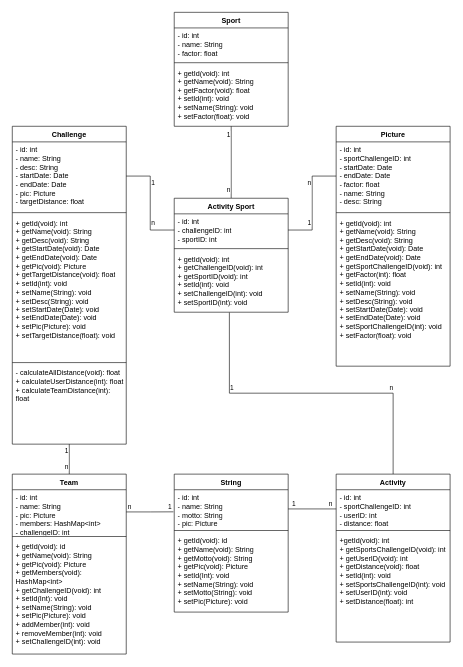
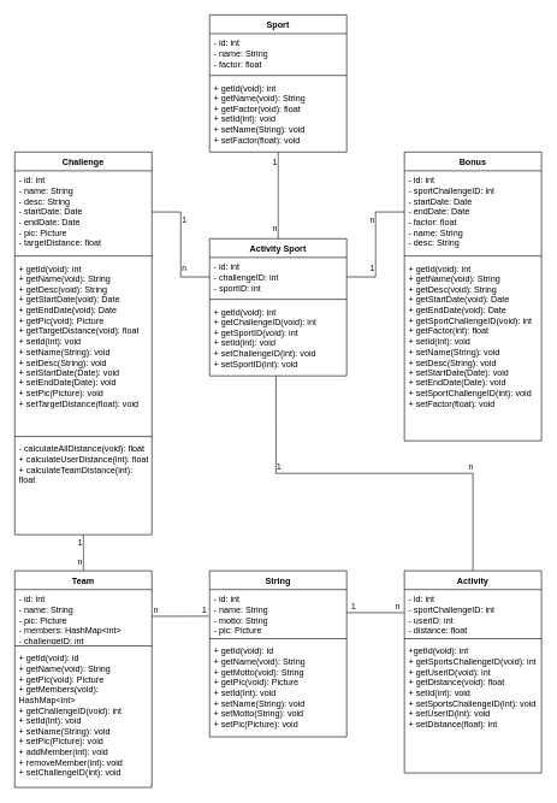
  <mxCell id="0" />
  <mxCell id="1" parent="0" />
  <mxCell id="2" value="&lt;div&gt;1&lt;/div&gt;&lt;div&gt;&lt;br&gt;&lt;/div&gt;&lt;div&gt;&lt;br&gt;&lt;/div&gt;&lt;div&gt;&lt;br&gt;&lt;/div&gt;&lt;div&gt;&lt;br&gt;&lt;/div&gt;&lt;div&gt;&lt;br&gt;&lt;/div&gt;&lt;div&gt;&lt;br&gt;&lt;/div&gt;&lt;div&gt;n&lt;br&gt;&lt;/div&gt;" style="edgeStyle=orthogonalEdgeStyle;rounded=0;orthogonalLoop=1;jettySize=auto;html=1;endArrow=none;endFill=0;labelPosition=left;verticalLabelPosition=middle;align=right;verticalAlign=middle;" edge="1" parent="1" source="3" target="7"><mxGeometry relative="1" as="geometry" /></mxCell>
  <mxCell id="3" value="Sport" style="swimlane;fontStyle=1;align=center;verticalAlign=top;childLayout=stackLayout;horizontal=1;startSize=26;horizontalStack=0;resizeParent=1;resizeParentMax=0;resizeLast=0;collapsible=1;marginBottom=0;whiteSpace=wrap;html=1;" vertex="1" parent="1"><mxGeometry x="290" y="20" width="190" height="190" as="geometry"><mxRectangle x="310" y="30" width="90" height="30" as="alternateBounds" /></mxGeometry></mxCell>
  <mxCell id="4" value="&lt;div&gt;- id: int&lt;br&gt;&lt;/div&gt;&lt;div&gt;- name: String&lt;/div&gt;&lt;div&gt;&lt;div&gt;- factor: float&lt;br&gt;&lt;/div&gt;&lt;/div&gt;" style="text;strokeColor=none;fillColor=none;align=left;verticalAlign=top;spacingLeft=4;spacingRight=4;overflow=hidden;rotatable=0;points=[[0,0.5],[1,0.5]];portConstraint=eastwest;whiteSpace=wrap;html=1;" vertex="1" parent="3"><mxGeometry y="26" width="190" height="54" as="geometry" /></mxCell>
  <mxCell id="5" value="" style="line;strokeWidth=1;fillColor=none;align=left;verticalAlign=middle;spacingTop=-1;spacingLeft=3;spacingRight=3;rotatable=0;labelPosition=right;points=[];portConstraint=eastwest;strokeColor=inherit;" vertex="1" parent="3"><mxGeometry y="80" width="190" height="8" as="geometry" /></mxCell>
  <mxCell id="6" value="&lt;div&gt;+ getId(void): int&lt;br&gt;&lt;/div&gt;&lt;div&gt;+ getName(void): String&lt;/div&gt;&lt;div&gt;+ getFactor(void): float&lt;/div&gt;&lt;div&gt;+ setId(int): void&lt;br&gt;&lt;/div&gt;&lt;div&gt;+ setName(String): void&lt;/div&gt;&lt;div&gt;+ setFactor(float): void&lt;br&gt;&lt;/div&gt;" style="text;strokeColor=none;fillColor=none;align=left;verticalAlign=top;spacingLeft=4;spacingRight=4;overflow=hidden;rotatable=0;points=[[0,0.5],[1,0.5]];portConstraint=eastwest;whiteSpace=wrap;html=1;" vertex="1" parent="3"><mxGeometry y="88" width="190" height="102" as="geometry" /></mxCell>
  <mxCell id="7" value="Activity Sport" style="swimlane;fontStyle=1;align=center;verticalAlign=top;childLayout=stackLayout;horizontal=1;startSize=26;horizontalStack=0;resizeParent=1;resizeParentMax=0;resizeLast=0;collapsible=1;marginBottom=0;whiteSpace=wrap;html=1;" vertex="1" parent="1"><mxGeometry x="290" y="330" width="190" height="190" as="geometry" /></mxCell>
  <mxCell id="8" value="&lt;div&gt;- id: int&lt;/div&gt;&lt;div&gt;- challengeID: int&lt;/div&gt;&lt;div&gt;- sportID: int&lt;br&gt;&lt;/div&gt;" style="text;strokeColor=none;fillColor=none;align=left;verticalAlign=top;spacingLeft=4;spacingRight=4;overflow=hidden;rotatable=0;points=[[0,0.5],[1,0.5]];portConstraint=eastwest;whiteSpace=wrap;html=1;" vertex="1" parent="7"><mxGeometry y="26" width="190" height="54" as="geometry" /></mxCell>
  <mxCell id="9" value="" style="line;strokeWidth=1;fillColor=none;align=left;verticalAlign=middle;spacingTop=-1;spacingLeft=3;spacingRight=3;rotatable=0;labelPosition=right;points=[];portConstraint=eastwest;strokeColor=inherit;" vertex="1" parent="7"><mxGeometry y="80" width="190" height="8" as="geometry" /></mxCell>
  <mxCell id="10" value="&lt;div&gt;+ getId(void): int&lt;/div&gt;&lt;div&gt;+ getChallengeID(void): int&lt;/div&gt;&lt;div&gt;+ getSportID(void): int&lt;/div&gt;&lt;div&gt;+ setId(int): void&lt;/div&gt;&lt;div&gt;+ setChallengeID(int): void&lt;/div&gt;&lt;div&gt;+ setSportID(int): void&lt;br&gt;&lt;/div&gt;" style="text;strokeColor=none;fillColor=none;align=left;verticalAlign=top;spacingLeft=4;spacingRight=4;overflow=hidden;rotatable=0;points=[[0,0.5],[1,0.5]];portConstraint=eastwest;whiteSpace=wrap;html=1;" vertex="1" parent="7"><mxGeometry y="88" width="190" height="102" as="geometry" /></mxCell>
- <mxCell id="11" value="Picture" style="swimlane;fontStyle=1;align=center;verticalAlign=top;childLayout=stackLayout;horizontal=1;startSize=26;horizontalStack=0;resizeParent=1;resizeParentMax=0;resizeLast=0;collapsible=1;marginBottom=0;whiteSpace=wrap;html=1;" vertex="1" parent="1"><mxGeometry x="560" y="210" width="190" height="400" as="geometry" /></mxCell>
+ <mxCell id="11" value="Bonus" style="swimlane;fontStyle=1;align=center;verticalAlign=top;childLayout=stackLayout;horizontal=1;startSize=26;horizontalStack=0;resizeParent=1;resizeParentMax=0;resizeLast=0;collapsible=1;marginBottom=0;whiteSpace=wrap;html=1;" vertex="1" parent="1"><mxGeometry x="560" y="210" width="190" height="400" as="geometry" /></mxCell>
  <mxCell id="12" value="&lt;div&gt;- id: int&lt;/div&gt;&lt;div&gt;- sportChallengeID: int&lt;/div&gt;&lt;div&gt;- startDate: Date&lt;/div&gt;&lt;div&gt;- endDate: Date&lt;/div&gt;&lt;div&gt;- factor: float&lt;/div&gt;&lt;div&gt;- name: String&lt;/div&gt;&lt;div&gt;- desc: String&lt;br&gt;&lt;/div&gt;" style="text;strokeColor=none;fillColor=none;align=left;verticalAlign=top;spacingLeft=4;spacingRight=4;overflow=hidden;rotatable=0;points=[[0,0.5],[1,0.5]];portConstraint=eastwest;whiteSpace=wrap;html=1;" vertex="1" parent="11"><mxGeometry y="26" width="190" height="114" as="geometry" /></mxCell>
  <mxCell id="13" value="" style="line;strokeWidth=1;fillColor=none;align=left;verticalAlign=middle;spacingTop=-1;spacingLeft=3;spacingRight=3;rotatable=0;labelPosition=right;points=[];portConstraint=eastwest;strokeColor=inherit;" vertex="1" parent="11"><mxGeometry y="140" width="190" height="8" as="geometry" /></mxCell>
  <mxCell id="14" value="&lt;div&gt;&lt;div&gt;+ getId(void): int&lt;br&gt;&lt;/div&gt;&lt;div&gt;+ getName(void): String&lt;/div&gt;&lt;div&gt;+ getDesc(void): String&lt;/div&gt;&lt;div&gt;+ getStartDate(void): Date&lt;/div&gt;&lt;div&gt;+ getEndDate(void): Date&lt;/div&gt;&lt;div&gt;+ getSportChallengeID(void): int&lt;br&gt;&lt;/div&gt;&lt;div&gt;+ getFactor(int): float&lt;br&gt;&lt;/div&gt;&lt;div&gt;+ setId(int): void&lt;br&gt;&lt;/div&gt;&lt;div&gt;+ setName(String): void&lt;/div&gt;&lt;div&gt;+ setDesc(String): void&lt;/div&gt;&lt;div&gt;+ setStartDate(Date): void&lt;/div&gt;&lt;div&gt;+ setEndDate(Date): void&lt;/div&gt;&lt;div&gt;+ setSportChallengeID(int): void&lt;br&gt;&lt;/div&gt;&lt;div&gt;+ setFactor(float): void&lt;br&gt;&lt;/div&gt;&lt;/div&gt;" style="text;strokeColor=none;fillColor=none;align=left;verticalAlign=top;spacingLeft=4;spacingRight=4;overflow=hidden;rotatable=0;points=[[0,0.5],[1,0.5]];portConstraint=eastwest;whiteSpace=wrap;html=1;" vertex="1" parent="11"><mxGeometry y="148" width="190" height="252" as="geometry" /></mxCell>
  <mxCell id="15" value="&lt;div&gt;1&lt;/div&gt;&lt;div&gt;&lt;br&gt;&lt;/div&gt;&lt;div&gt;n&lt;br&gt;&lt;/div&gt;" style="edgeStyle=orthogonalEdgeStyle;rounded=0;orthogonalLoop=1;jettySize=auto;html=1;entryX=0.5;entryY=0;entryDx=0;entryDy=0;endArrow=none;endFill=0;labelPosition=left;verticalLabelPosition=middle;align=right;verticalAlign=middle;" edge="1" parent="1" source="16" target="22"><mxGeometry relative="1" as="geometry" /></mxCell>
  <mxCell id="16" value="&lt;div&gt;Challenge&lt;/div&gt;&lt;div&gt;&lt;br&gt;&lt;/div&gt;" style="swimlane;fontStyle=1;align=center;verticalAlign=top;childLayout=stackLayout;horizontal=1;startSize=26;horizontalStack=0;resizeParent=1;resizeParentMax=0;resizeLast=0;collapsible=1;marginBottom=0;whiteSpace=wrap;html=1;" vertex="1" parent="1"><mxGeometry x="20" y="210" width="190" height="530" as="geometry" /></mxCell>
  <mxCell id="17" value="&lt;div&gt;- id: int&lt;br&gt;&lt;/div&gt;&lt;div&gt;- name: String&lt;/div&gt;&lt;div&gt;- desc: String&lt;/div&gt;&lt;div&gt;- startDate: Date&lt;/div&gt;&lt;div&gt;- endDate: Date&lt;/div&gt;&lt;div&gt;- pic: Picture&lt;/div&gt;&lt;div&gt;- targetDistance: float&lt;br&gt;&lt;/div&gt;" style="text;strokeColor=none;fillColor=none;align=left;verticalAlign=top;spacingLeft=4;spacingRight=4;overflow=hidden;rotatable=0;points=[[0,0.5],[1,0.5]];portConstraint=eastwest;whiteSpace=wrap;html=1;" vertex="1" parent="16"><mxGeometry y="26" width="190" height="114" as="geometry" /></mxCell>
  <mxCell id="18" value="" style="line;strokeWidth=1;fillColor=none;align=left;verticalAlign=middle;spacingTop=-1;spacingLeft=3;spacingRight=3;rotatable=0;labelPosition=right;points=[];portConstraint=eastwest;strokeColor=inherit;" vertex="1" parent="16"><mxGeometry y="140" width="190" height="8" as="geometry" /></mxCell>
  <mxCell id="19" value="&lt;div&gt;&lt;div&gt;+ getId(void): int&lt;br&gt;&lt;/div&gt;&lt;div&gt;+ getName(void): String&lt;/div&gt;&lt;div&gt;+ getDesc(void): String&lt;/div&gt;&lt;div&gt;+ getStartDate(void): Date&lt;/div&gt;&lt;div&gt;+ getEndDate(void): Date&lt;/div&gt;&lt;div&gt;+ getPic(void): Picture&lt;/div&gt;&lt;div&gt;+ getTargetDistance(void): float&lt;br&gt;&lt;/div&gt;&lt;div&gt;+ setId(int): void&lt;br&gt;&lt;/div&gt;&lt;div&gt;+ setName(String): void&lt;/div&gt;&lt;div&gt;+ setDesc(String): void&lt;/div&gt;&lt;div&gt;+ setStartDate(Date): void&lt;/div&gt;&lt;div&gt;+ setEndDate(Date): void&lt;/div&gt;&lt;div&gt;+ setPic(Picture): void&lt;/div&gt;&lt;div&gt;+ setTargetDistance(float): void&lt;br&gt;&lt;/div&gt;&lt;/div&gt;" style="text;strokeColor=none;fillColor=none;align=left;verticalAlign=top;spacingLeft=4;spacingRight=4;overflow=hidden;rotatable=0;points=[[0,0.5],[1,0.5]];portConstraint=eastwest;whiteSpace=wrap;html=1;" vertex="1" parent="16"><mxGeometry y="148" width="190" height="242" as="geometry" /></mxCell>
  <mxCell id="20" value="" style="line;strokeWidth=1;fillColor=none;align=left;verticalAlign=middle;spacingTop=-1;spacingLeft=3;spacingRight=3;rotatable=0;labelPosition=right;points=[];portConstraint=eastwest;strokeColor=inherit;" vertex="1" parent="16"><mxGeometry y="390" width="190" height="8" as="geometry" /></mxCell>
  <mxCell id="21" value="&lt;div&gt;- calculateAllDistance(void): float&lt;/div&gt;&lt;div&gt;+ calculateUserDistance(int): float&lt;/div&gt;&lt;div&gt;+ calculateTeamDistance(int): float&lt;br&gt;&lt;/div&gt;" style="text;strokeColor=none;fillColor=none;align=left;verticalAlign=top;spacingLeft=4;spacingRight=4;overflow=hidden;rotatable=0;points=[[0,0.5],[1,0.5]];portConstraint=eastwest;whiteSpace=wrap;html=1;" vertex="1" parent="16"><mxGeometry y="398" width="190" height="132" as="geometry" /></mxCell>
  <mxCell id="22" value="Team" style="swimlane;fontStyle=1;align=center;verticalAlign=top;childLayout=stackLayout;horizontal=1;startSize=26;horizontalStack=0;resizeParent=1;resizeParentMax=0;resizeLast=0;collapsible=1;marginBottom=0;whiteSpace=wrap;html=1;" vertex="1" parent="1"><mxGeometry x="20" y="790" width="190" height="300" as="geometry" /></mxCell>
  <mxCell id="23" value="&lt;div&gt;- id: int&lt;br&gt;&lt;/div&gt;&lt;div&gt;- name: String&lt;/div&gt;&lt;div&gt;- pic: Picture&lt;/div&gt;&lt;div&gt;- members: HashMap&amp;lt;int&amp;gt;&lt;/div&gt;&lt;div&gt;- challengeID: int&lt;/div&gt;&lt;div&gt;&lt;br&gt;&lt;/div&gt;" style="text;strokeColor=none;fillColor=none;align=left;verticalAlign=top;spacingLeft=4;spacingRight=4;overflow=hidden;rotatable=0;points=[[0,0.5],[1,0.5]];portConstraint=eastwest;whiteSpace=wrap;html=1;" vertex="1" parent="22"><mxGeometry y="26" width="190" height="74" as="geometry" /></mxCell>
  <mxCell id="24" value="" style="line;strokeWidth=1;fillColor=none;align=left;verticalAlign=middle;spacingTop=-1;spacingLeft=3;spacingRight=3;rotatable=0;labelPosition=right;points=[];portConstraint=eastwest;strokeColor=inherit;" vertex="1" parent="22"><mxGeometry y="100" width="190" height="8" as="geometry" /></mxCell>
  <mxCell id="25" value="&lt;div&gt;+ getId(void): id&lt;br&gt;&lt;/div&gt;&lt;div&gt;+ getName(void): String&lt;/div&gt;&lt;div&gt;+ getPic(void): Picture&lt;/div&gt;&lt;div&gt;+ getMembers(void): HashMap&amp;lt;int&amp;gt;&lt;/div&gt;&lt;div&gt;+ getChallengeID(void): int&lt;/div&gt;&lt;div&gt;+ setId(Int): void&lt;br&gt;&lt;/div&gt;&lt;div&gt;+ setName(String): void&lt;/div&gt;&lt;div&gt;+ setPic(Picture): void&lt;/div&gt;&lt;div&gt;+ addMember(int): void&lt;/div&gt;&lt;div&gt;+ removeMember(int): void&lt;/div&gt;&lt;div&gt;+ setChallengeID(int): void&lt;br&gt;&lt;/div&gt;&lt;div&gt;&lt;br&gt;&lt;/div&gt;" style="text;strokeColor=none;fillColor=none;align=left;verticalAlign=top;spacingLeft=4;spacingRight=4;overflow=hidden;rotatable=0;points=[[0,0.5],[1,0.5]];portConstraint=eastwest;whiteSpace=wrap;html=1;" vertex="1" parent="22"><mxGeometry y="108" width="190" height="192" as="geometry" /></mxCell>
  <mxCell id="26" value="String" style="swimlane;fontStyle=1;align=center;verticalAlign=top;childLayout=stackLayout;horizontal=1;startSize=26;horizontalStack=0;resizeParent=1;resizeParentMax=0;resizeLast=0;collapsible=1;marginBottom=0;whiteSpace=wrap;html=1;" vertex="1" parent="1"><mxGeometry x="290" y="790" width="190" height="230" as="geometry" /></mxCell>
  <mxCell id="27" value="&lt;div&gt;- id: int&lt;br&gt;&lt;/div&gt;&lt;div&gt;- name: String&lt;/div&gt;&lt;div&gt;- motto: String&lt;/div&gt;&lt;div&gt;- pic: Picture&lt;/div&gt;" style="text;strokeColor=none;fillColor=none;align=left;verticalAlign=top;spacingLeft=4;spacingRight=4;overflow=hidden;rotatable=0;points=[[0,0.5],[1,0.5]];portConstraint=eastwest;whiteSpace=wrap;html=1;" vertex="1" parent="26"><mxGeometry y="26" width="190" height="64" as="geometry" /></mxCell>
  <mxCell id="28" value="" style="line;strokeWidth=1;fillColor=none;align=left;verticalAlign=middle;spacingTop=-1;spacingLeft=3;spacingRight=3;rotatable=0;labelPosition=right;points=[];portConstraint=eastwest;strokeColor=inherit;" vertex="1" parent="26"><mxGeometry y="90" width="190" height="8" as="geometry" /></mxCell>
  <mxCell id="29" value="&lt;div&gt;+ getId(void): id&lt;br&gt;&lt;/div&gt;&lt;div&gt;+ getName(void): String&lt;/div&gt;&lt;div&gt;+ getMotto(void): String&lt;br&gt;&lt;/div&gt;&lt;div&gt;+ getPic(void): Picture&lt;/div&gt;&lt;div&gt;+ setId(Int): void&lt;br&gt;&lt;/div&gt;&lt;div&gt;+ setName(String): void&lt;/div&gt;&lt;div&gt;+ setMotto(String): void&lt;br&gt;&lt;/div&gt;&lt;div&gt;+ setPic(Picture): void&lt;/div&gt;&lt;div&gt;&lt;br&gt;&lt;br&gt;&lt;/div&gt;" style="text;strokeColor=none;fillColor=none;align=left;verticalAlign=top;spacingLeft=4;spacingRight=4;overflow=hidden;rotatable=0;points=[[0,0.5],[1,0.5]];portConstraint=eastwest;whiteSpace=wrap;html=1;" vertex="1" parent="26"><mxGeometry y="98" width="190" height="132" as="geometry" /></mxCell>
  <mxCell id="30" value="1&amp;nbsp;&amp;nbsp;&amp;nbsp;&amp;nbsp;&amp;nbsp;&amp;nbsp;&amp;nbsp;&amp;nbsp;&amp;nbsp;&amp;nbsp;&amp;nbsp;&amp;nbsp;&amp;nbsp;&amp;nbsp;&amp;nbsp;&amp;nbsp;&amp;nbsp;&amp;nbsp;&amp;nbsp;&amp;nbsp;&amp;nbsp;&amp;nbsp;&amp;nbsp;&amp;nbsp;&amp;nbsp;&amp;nbsp;&amp;nbsp;&amp;nbsp;&amp;nbsp;&amp;nbsp;&amp;nbsp;&amp;nbsp;&amp;nbsp;&amp;nbsp;&amp;nbsp;&amp;nbsp;&amp;nbsp;&amp;nbsp;&amp;nbsp;&amp;nbsp;&amp;nbsp;&amp;nbsp;&amp;nbsp;&amp;nbsp;&amp;nbsp;&amp;nbsp;&amp;nbsp;&amp;nbsp;&amp;nbsp;&amp;nbsp;&amp;nbsp;&amp;nbsp;&amp;nbsp;&amp;nbsp;&amp;nbsp;&amp;nbsp;&amp;nbsp;&amp;nbsp;&amp;nbsp;&amp;nbsp;&amp;nbsp;&amp;nbsp;&amp;nbsp;&amp;nbsp;&amp;nbsp;&amp;nbsp;&amp;nbsp;&amp;nbsp;&amp;nbsp;&amp;nbsp;&amp;nbsp;&amp;nbsp;&amp;nbsp;&amp;nbsp;&amp;nbsp;&amp;nbsp;&amp;nbsp;&amp;nbsp;&amp;nbsp;&amp;nbsp;&amp;nbsp;&amp;nbsp;&amp;nbsp;&amp;nbsp; n" style="edgeStyle=orthogonalEdgeStyle;rounded=0;orthogonalLoop=1;jettySize=auto;html=1;entryX=0.484;entryY=1.005;entryDx=0;entryDy=0;entryPerimeter=0;labelPosition=center;verticalLabelPosition=top;align=center;verticalAlign=bottom;endArrow=none;endFill=0;" edge="1" parent="1" source="31" target="10"><mxGeometry relative="1" as="geometry" /></mxCell>
  <mxCell id="31" value="Activity" style="swimlane;fontStyle=1;align=center;verticalAlign=top;childLayout=stackLayout;horizontal=1;startSize=26;horizontalStack=0;resizeParent=1;resizeParentMax=0;resizeLast=0;collapsible=1;marginBottom=0;whiteSpace=wrap;html=1;" vertex="1" parent="1"><mxGeometry x="560" y="790" width="190" height="280" as="geometry" /></mxCell>
  <mxCell id="32" value="&lt;div&gt;- id: int&lt;/div&gt;&lt;div&gt;- sportChallengeID: int&lt;/div&gt;&lt;div&gt;- userID: int&lt;/div&gt;&lt;div&gt;- distance: float&lt;br&gt;&lt;/div&gt;" style="text;strokeColor=none;fillColor=none;align=left;verticalAlign=top;spacingLeft=4;spacingRight=4;overflow=hidden;rotatable=0;points=[[0,0.5],[1,0.5]];portConstraint=eastwest;whiteSpace=wrap;html=1;" vertex="1" parent="31"><mxGeometry y="26" width="190" height="64" as="geometry" /></mxCell>
  <mxCell id="33" value="" style="line;strokeWidth=1;fillColor=none;align=left;verticalAlign=middle;spacingTop=-1;spacingLeft=3;spacingRight=3;rotatable=0;labelPosition=right;points=[];portConstraint=eastwest;strokeColor=inherit;" vertex="1" parent="31"><mxGeometry y="90" width="190" height="8" as="geometry" /></mxCell>
  <mxCell id="34" value="&lt;div&gt;+getId(void): int&lt;/div&gt;&lt;div&gt;+ getSportsChallengeID(void): int&lt;/div&gt;&lt;div&gt;+ getUserID(void): int&lt;/div&gt;&lt;div&gt;+ getDistance(void): float&lt;/div&gt;&lt;div&gt;+ setId(int): void&lt;/div&gt;&lt;div&gt;+ setSportsChallengeID(int): void&lt;/div&gt;&lt;div&gt;+ setUserID(int): void&lt;br&gt;&lt;/div&gt;&lt;div&gt;+ setDistance(float): int&lt;/div&gt;" style="text;strokeColor=none;fillColor=none;align=left;verticalAlign=top;spacingLeft=4;spacingRight=4;overflow=hidden;rotatable=0;points=[[0,0.5],[1,0.5]];portConstraint=eastwest;whiteSpace=wrap;html=1;" vertex="1" parent="31"><mxGeometry y="98" width="190" height="182" as="geometry" /></mxCell>
  <mxCell id="35" value="&lt;div&gt;1&lt;/div&gt;&lt;div&gt;&lt;br&gt;&lt;/div&gt;&lt;div&gt;&lt;br&gt;&lt;/div&gt;&lt;div&gt;&lt;br&gt;&lt;/div&gt;&lt;div&gt;&lt;br&gt;&lt;/div&gt;&lt;div&gt;n&lt;br&gt;&lt;/div&gt;" style="edgeStyle=orthogonalEdgeStyle;rounded=0;orthogonalLoop=1;jettySize=auto;html=1;entryX=0;entryY=0.5;entryDx=0;entryDy=0;endArrow=none;endFill=0;labelPosition=right;verticalLabelPosition=middle;align=left;verticalAlign=middle;" edge="1" parent="1" source="17" target="8"><mxGeometry relative="1" as="geometry" /></mxCell>
  <mxCell id="36" value="&lt;div&gt;n&lt;/div&gt;&lt;div&gt;&lt;br&gt;&lt;/div&gt;&lt;div&gt;&lt;br&gt;&lt;/div&gt;&lt;div&gt;&lt;br&gt;&lt;/div&gt;&lt;div&gt;&lt;br&gt;&lt;/div&gt;&lt;div&gt;1&lt;/div&gt;" style="edgeStyle=orthogonalEdgeStyle;rounded=0;orthogonalLoop=1;jettySize=auto;html=1;entryX=0;entryY=0.5;entryDx=0;entryDy=0;endArrow=none;endFill=0;labelPosition=left;verticalLabelPosition=middle;align=right;verticalAlign=middle;" edge="1" parent="1" source="8" target="12"><mxGeometry relative="1" as="geometry" /></mxCell>
  <mxCell id="37" value="n&amp;nbsp;&amp;nbsp;&amp;nbsp;&amp;nbsp;&amp;nbsp;&amp;nbsp;&amp;nbsp;&amp;nbsp;&amp;nbsp;&amp;nbsp;&amp;nbsp;&amp;nbsp;&amp;nbsp;&amp;nbsp;&amp;nbsp;&amp;nbsp;&amp;nbsp;&amp;nbsp;&amp;nbsp; 1" style="edgeStyle=orthogonalEdgeStyle;rounded=0;orthogonalLoop=1;jettySize=auto;html=1;entryX=-0.007;entryY=0.576;entryDx=0;entryDy=0;entryPerimeter=0;endArrow=none;endFill=0;labelPosition=center;verticalLabelPosition=top;align=center;verticalAlign=bottom;" edge="1" parent="1" source="23" target="27"><mxGeometry relative="1" as="geometry" /></mxCell>
  <mxCell id="38" value="1&amp;nbsp;&amp;nbsp;&amp;nbsp;&amp;nbsp;&amp;nbsp;&amp;nbsp;&amp;nbsp;&amp;nbsp;&amp;nbsp;&amp;nbsp;&amp;nbsp;&amp;nbsp;&amp;nbsp;&amp;nbsp;&amp;nbsp;&amp;nbsp;&amp;nbsp; n" style="edgeStyle=orthogonalEdgeStyle;rounded=0;orthogonalLoop=1;jettySize=auto;html=1;entryX=0;entryY=0.5;entryDx=0;entryDy=0;endArrow=none;endFill=0;labelPosition=center;verticalLabelPosition=top;align=center;verticalAlign=bottom;" edge="1" parent="1" source="27" target="32"><mxGeometry relative="1" as="geometry" /></mxCell>
